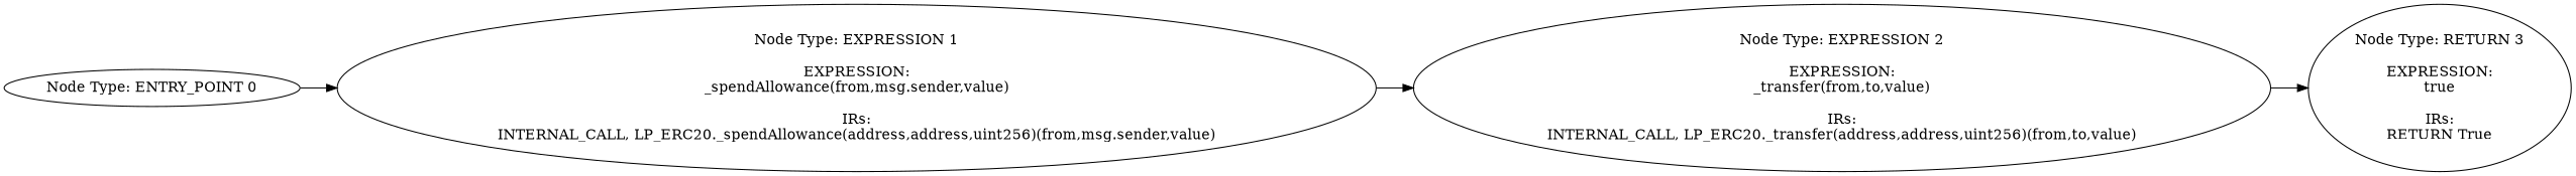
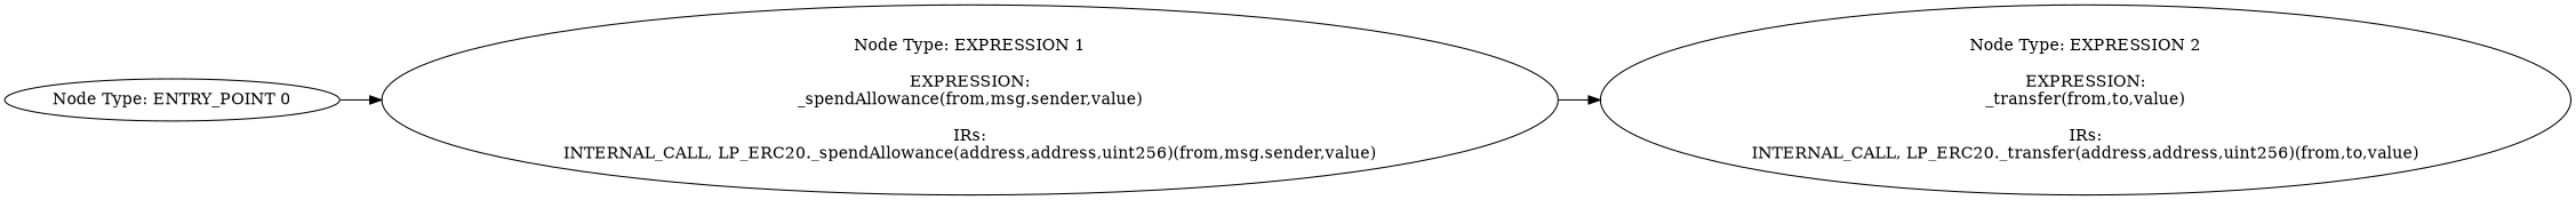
  digraph {
    rankdir=LR
    n1 [label="Node Type: ENTRY_POINT 0\n"]
    n2 [label="Node Type: EXPRESSION 1\n\nEXPRESSION:\n_spendAllowance(from,msg.sender,value)\n\nIRs:\nINTERNAL_CALL, LP_ERC20._spendAllowance(address,address,uint256)(from,msg.sender,value)"]
    n3 [label="Node Type: EXPRESSION 2\n\nEXPRESSION:\n_transfer(from,to,value)\n\nIRs:\nINTERNAL_CALL, LP_ERC20._transfer(address,address,uint256)(from,to,value)"]
-   n4 [label="Node Type: RETURN 3\n\nEXPRESSION:\ntrue\n\nIRs:\nRETURN True"]
    n1 -> n2
    n2 -> n3
-   n3 -> n4
  }
